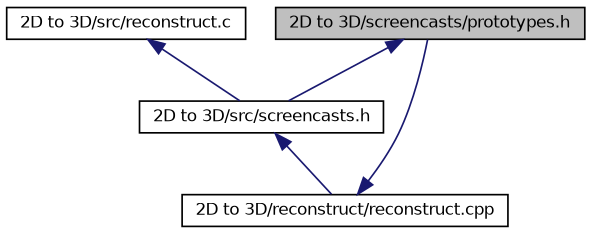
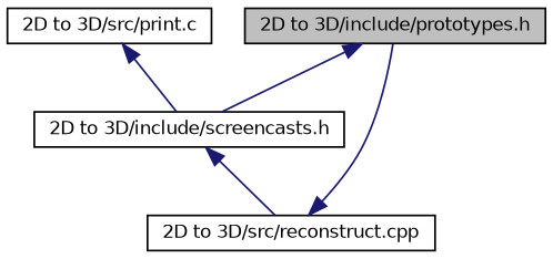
  digraph {
    node [color=black fillcolor=white fontname=Helvetica fontsize=10 shape=record style=filled]
    edge [color=midnightblue dir=back fontname=Helvetica fontsize=10 labelfontname=Helvetica labelfontsize=10 style=solid]
-   n1 [fillcolor=grey75 fontcolor=black height=0.2 label="2D to 3D/screencasts/prototypes.h" width=0.4]
-   n2 [height=0.2 label="2D to 3D/src/screencasts.h" width=0.4]
-   n3 [height=0.2 label="2D to 3D/reconstruct/reconstruct.cpp" width=0.4]
-   n4 [height=0.2 label="2D to 3D/src/reconstruct.c" width=0.4]
+   n1 [fillcolor=grey75 fontcolor=black height=0.2 label="2D to 3D/include/prototypes.h" width=0.4]
+   n2 [height=0.2 label="2D to 3D/include/screencasts.h" width=0.4]
+   n3 [height=0.2 label="2D to 3D/src/reconstruct.cpp" width=0.4]
+   n4 [height=0.2 label="2D to 3D/src/print.c" width=0.4]
    n1 -> n2
    n2 -> n3
    n3 -> n1
    n4 -> n2
  }
